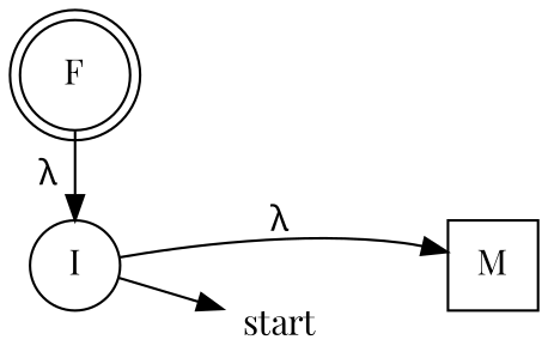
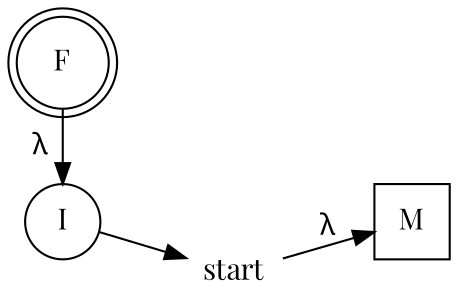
  digraph {
    fontname="Playfair Display"
    rankdir=LR
    node [fontname="Playfair Display"]
    edge [fontname="Playfair Display"]
    F [shape=doublecircle width=0.5]
    I [shape=circle width=0.5]
    M [shape=square width=0.5]
    start [height=0 shape=none width=0]
    F -> I [constraint=false label="λ"]
-   I -> M [label="λ"]
+   start -> M [label="λ"]
    I -> start
  }
